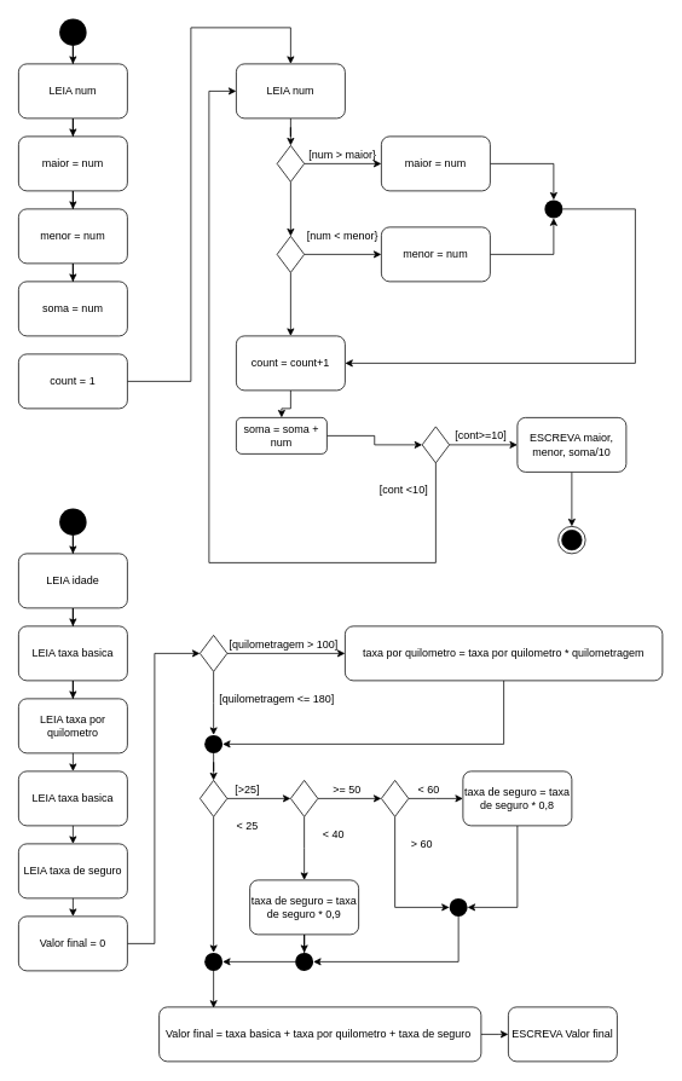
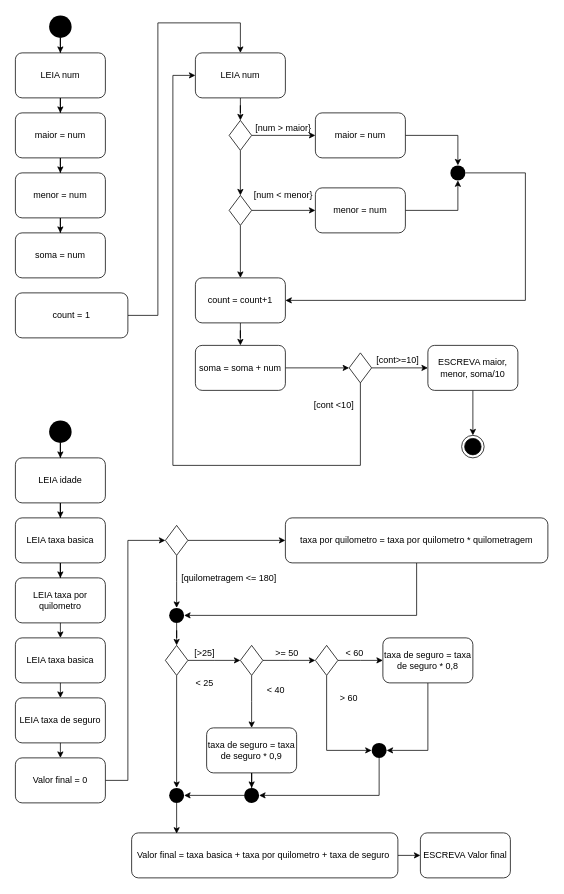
  <mxCell id="0" />
  <mxCell id="1" parent="0" />
  <mxCell id="2" style="edgeStyle=orthogonalEdgeStyle;rounded=0;orthogonalLoop=1;jettySize=auto;html=1;" parent="1" source="3" target="6" edge="1"><mxGeometry relative="1" as="geometry" /></mxCell>
  <mxCell id="3" value="" style="ellipse;fillColor=#000000;strokeColor=none;" parent="1" vertex="1"><mxGeometry x="65" y="20" width="30" height="30" as="geometry" /></mxCell>
  <mxCell id="4" value="" style="ellipse;html=1;shape=endState;fillColor=#000000;strokeColor=#000000;" parent="1" vertex="1"><mxGeometry x="615" y="580" width="30" height="30" as="geometry" /></mxCell>
  <mxCell id="5" style="edgeStyle=orthogonalEdgeStyle;rounded=0;orthogonalLoop=1;jettySize=auto;html=1;" parent="1" source="6" target="8" edge="1"><mxGeometry relative="1" as="geometry" /></mxCell>
  <mxCell id="6" value="LEIA num" style="rounded=1;whiteSpace=wrap;html=1;" parent="1" vertex="1"><mxGeometry x="20" y="70" width="120" height="60" as="geometry" /></mxCell>
  <mxCell id="7" style="edgeStyle=orthogonalEdgeStyle;rounded=0;orthogonalLoop=1;jettySize=auto;html=1;" parent="1" source="8" target="13" edge="1"><mxGeometry relative="1" as="geometry" /></mxCell>
  <mxCell id="8" value="maior = num" style="rounded=1;whiteSpace=wrap;html=1;" parent="1" vertex="1"><mxGeometry x="20" y="150" width="120" height="60" as="geometry" /></mxCell>
  <mxCell id="9" style="edgeStyle=orthogonalEdgeStyle;rounded=0;orthogonalLoop=1;jettySize=auto;html=1;endArrow=classic;endFill=1;entryX=0.5;entryY=0;entryDx=0;entryDy=0;" parent="1" source="10" target="20" edge="1"><mxGeometry relative="1" as="geometry"><mxPoint x="240" y="100" as="targetPoint" /><Array as="points"><mxPoint x="210" y="420" /><mxPoint x="210" y="30" /><mxPoint x="320" y="30" /></Array></mxGeometry></mxCell>
- <mxCell id="10" value="count = 1" style="rounded=1;whiteSpace=wrap;html=1;" parent="1" vertex="1"><mxGeometry x="20" y="390" width="120" height="60" as="geometry" /></mxCell>
+ <mxCell id="10" value="count = 1" style="rounded=1;whiteSpace=wrap;html=1;" parent="1" vertex="1"><mxGeometry x="20" y="390" width="150" height="60" as="geometry" /></mxCell>
  <mxCell id="11" value="soma = num" style="rounded=1;whiteSpace=wrap;html=1;" parent="1" vertex="1"><mxGeometry x="20" y="310" width="120" height="60" as="geometry" /></mxCell>
  <mxCell id="12" style="edgeStyle=orthogonalEdgeStyle;rounded=0;orthogonalLoop=1;jettySize=auto;html=1;entryX=0.5;entryY=0;entryDx=0;entryDy=0;" parent="1" source="13" target="11" edge="1"><mxGeometry relative="1" as="geometry" /></mxCell>
  <mxCell id="13" value="menor = num" style="rounded=1;whiteSpace=wrap;html=1;" parent="1" vertex="1"><mxGeometry x="20" y="230" width="120" height="60" as="geometry" /></mxCell>
  <mxCell id="14" style="edgeStyle=orthogonalEdgeStyle;rounded=0;orthogonalLoop=1;jettySize=auto;html=1;entryX=0.5;entryY=0;entryDx=0;entryDy=0;endArrow=classic;endFill=1;" parent="1" source="16" target="23" edge="1"><mxGeometry relative="1" as="geometry" /></mxCell>
  <mxCell id="15" style="edgeStyle=orthogonalEdgeStyle;rounded=0;orthogonalLoop=1;jettySize=auto;html=1;endArrow=classic;endFill=1;" parent="1" source="16" target="25" edge="1"><mxGeometry relative="1" as="geometry" /></mxCell>
  <mxCell id="16" value="" style="rhombus;" parent="1" vertex="1"><mxGeometry x="305" y="160" width="30" height="40" as="geometry" /></mxCell>
  <mxCell id="17" value="[cont &amp;lt;10]" style="text;html=1;strokeColor=none;fillColor=none;align=center;verticalAlign=middle;whiteSpace=wrap;rounded=0;" parent="1" vertex="1"><mxGeometry x="410" y="530" width="70" height="20" as="geometry" /></mxCell>
  <mxCell id="18" value="[cont&amp;gt;=10]" style="text;html=1;strokeColor=none;fillColor=none;align=center;verticalAlign=middle;whiteSpace=wrap;rounded=0;" parent="1" vertex="1"><mxGeometry x="495" y="470" width="70" height="20" as="geometry" /></mxCell>
  <mxCell id="19" style="edgeStyle=orthogonalEdgeStyle;rounded=0;orthogonalLoop=1;jettySize=auto;html=1;entryX=0.5;entryY=0;entryDx=0;entryDy=0;endArrow=classic;endFill=1;" parent="1" source="20" target="16" edge="1"><mxGeometry relative="1" as="geometry" /></mxCell>
  <mxCell id="20" value="LEIA num" style="rounded=1;whiteSpace=wrap;html=1;" parent="1" vertex="1"><mxGeometry x="260" y="70" width="120" height="60" as="geometry" /></mxCell>
  <mxCell id="21" style="edgeStyle=orthogonalEdgeStyle;rounded=0;orthogonalLoop=1;jettySize=auto;html=1;entryX=0;entryY=0.5;entryDx=0;entryDy=0;endArrow=classic;endFill=1;" parent="1" source="23" target="29" edge="1"><mxGeometry relative="1" as="geometry" /></mxCell>
  <mxCell id="22" style="edgeStyle=orthogonalEdgeStyle;rounded=0;orthogonalLoop=1;jettySize=auto;html=1;entryX=0.5;entryY=0;entryDx=0;entryDy=0;endArrow=classic;endFill=1;" parent="1" source="23" target="33" edge="1"><mxGeometry relative="1" as="geometry" /></mxCell>
  <mxCell id="23" value="" style="rhombus;" parent="1" vertex="1"><mxGeometry x="305" y="260" width="30" height="40" as="geometry" /></mxCell>
  <mxCell id="24" style="edgeStyle=orthogonalEdgeStyle;rounded=0;orthogonalLoop=1;jettySize=auto;html=1;entryX=0.5;entryY=0;entryDx=0;entryDy=0;endArrow=classic;endFill=1;" parent="1" source="25" target="31" edge="1"><mxGeometry relative="1" as="geometry" /></mxCell>
  <mxCell id="25" value="maior = num" style="rounded=1;whiteSpace=wrap;html=1;" parent="1" vertex="1"><mxGeometry x="420" y="150" width="120" height="60" as="geometry" /></mxCell>
  <mxCell id="26" value="[num &amp;gt; maior}" style="text;html=1;strokeColor=none;fillColor=none;align=center;verticalAlign=middle;whiteSpace=wrap;rounded=0;" parent="1" vertex="1"><mxGeometry x="335" y="160" width="85" height="20" as="geometry" /></mxCell>
  <mxCell id="27" value="[num &amp;lt; menor}" style="text;html=1;strokeColor=none;fillColor=none;align=center;verticalAlign=middle;whiteSpace=wrap;rounded=0;" parent="1" vertex="1"><mxGeometry x="335" y="250" width="85" height="20" as="geometry" /></mxCell>
  <mxCell id="28" style="edgeStyle=orthogonalEdgeStyle;rounded=0;orthogonalLoop=1;jettySize=auto;html=1;entryX=0.5;entryY=1;entryDx=0;entryDy=0;endArrow=classic;endFill=1;" parent="1" source="29" target="31" edge="1"><mxGeometry relative="1" as="geometry" /></mxCell>
  <mxCell id="29" value="menor = num" style="rounded=1;whiteSpace=wrap;html=1;" parent="1" vertex="1"><mxGeometry x="420" y="250" width="120" height="60" as="geometry" /></mxCell>
  <mxCell id="30" style="edgeStyle=orthogonalEdgeStyle;rounded=0;orthogonalLoop=1;jettySize=auto;html=1;entryX=1;entryY=0.5;entryDx=0;entryDy=0;endArrow=classic;endFill=1;" parent="1" source="31" target="33" edge="1"><mxGeometry relative="1" as="geometry"><Array as="points"><mxPoint x="700" y="230" /><mxPoint x="700" y="400" /></Array></mxGeometry></mxCell>
  <mxCell id="31" value="" style="ellipse;fillColor=#000000;strokeColor=none;" parent="1" vertex="1"><mxGeometry x="600" y="220" width="20" height="20" as="geometry" /></mxCell>
  <mxCell id="32" style="edgeStyle=orthogonalEdgeStyle;rounded=0;orthogonalLoop=1;jettySize=auto;html=1;endArrow=classic;endFill=1;" parent="1" source="33" target="35" edge="1"><mxGeometry relative="1" as="geometry" /></mxCell>
  <mxCell id="33" value="count = count+1" style="rounded=1;whiteSpace=wrap;html=1;" parent="1" vertex="1"><mxGeometry x="260" y="370" width="120" height="60" as="geometry" /></mxCell>
  <mxCell id="34" style="edgeStyle=orthogonalEdgeStyle;rounded=0;orthogonalLoop=1;jettySize=auto;html=1;entryX=0;entryY=0.5;entryDx=0;entryDy=0;endArrow=classic;endFill=1;" parent="1" source="35" target="38" edge="1"><mxGeometry relative="1" as="geometry" /></mxCell>
- <mxCell id="35" value="soma = soma + num" style="rounded=1;whiteSpace=wrap;html=1;" parent="1" vertex="1"><mxGeometry x="260" y="460" width="100" height="40" as="geometry" /></mxCell>
+ <mxCell id="35" value="soma = soma + num" style="rounded=1;whiteSpace=wrap;html=1;" parent="1" vertex="1"><mxGeometry x="260" y="460" width="120" height="60" as="geometry" /></mxCell>
  <mxCell id="36" style="edgeStyle=orthogonalEdgeStyle;rounded=0;orthogonalLoop=1;jettySize=auto;html=1;entryX=0;entryY=0.5;entryDx=0;entryDy=0;endArrow=classic;endFill=1;" parent="1" source="38" target="40" edge="1"><mxGeometry relative="1" as="geometry" /></mxCell>
  <mxCell id="37" style="edgeStyle=orthogonalEdgeStyle;rounded=0;orthogonalLoop=1;jettySize=auto;html=1;endArrow=classic;endFill=1;entryX=0;entryY=0.5;entryDx=0;entryDy=0;" parent="1" source="38" target="20" edge="1"><mxGeometry relative="1" as="geometry"><mxPoint x="230" y="100" as="targetPoint" /><Array as="points"><mxPoint x="480" y="620" /><mxPoint x="230" y="620" /><mxPoint x="230" y="100" /></Array></mxGeometry></mxCell>
  <mxCell id="38" value="" style="rhombus;" parent="1" vertex="1"><mxGeometry x="465" y="470" width="30" height="40" as="geometry" /></mxCell>
  <mxCell id="39" style="edgeStyle=orthogonalEdgeStyle;rounded=0;orthogonalLoop=1;jettySize=auto;html=1;entryX=0.5;entryY=0;entryDx=0;entryDy=0;endArrow=classic;endFill=1;" parent="1" source="40" target="4" edge="1"><mxGeometry relative="1" as="geometry" /></mxCell>
  <mxCell id="40" value="ESCREVA maior, menor, soma/10" style="rounded=1;whiteSpace=wrap;html=1;" parent="1" vertex="1"><mxGeometry x="570" y="460" width="120" height="60" as="geometry" /></mxCell>
  <mxCell id="41" style="edgeStyle=orthogonalEdgeStyle;rounded=0;orthogonalLoop=1;jettySize=auto;html=1;" edge="1" parent="1" source="42" target="71"><mxGeometry relative="1" as="geometry" /></mxCell>
  <mxCell id="42" value="" style="ellipse;fillColor=#000000;strokeColor=none;" vertex="1" parent="1"><mxGeometry x="65" y="560" width="30" height="30" as="geometry" /></mxCell>
  <mxCell id="43" style="edgeStyle=orthogonalEdgeStyle;rounded=0;orthogonalLoop=1;jettySize=auto;html=1;" edge="1" parent="1" source="44" target="45"><mxGeometry relative="1" as="geometry" /></mxCell>
  <mxCell id="44" value="LEIA taxa basica" style="rounded=1;whiteSpace=wrap;html=1;" vertex="1" parent="1"><mxGeometry x="20" y="690" width="120" height="60" as="geometry" /></mxCell>
  <mxCell id="45" value="LEIA taxa por quilometro" style="rounded=1;whiteSpace=wrap;html=1;" vertex="1" parent="1"><mxGeometry x="20" y="770" width="120" height="60" as="geometry" /></mxCell>
  <mxCell id="46" style="edgeStyle=orthogonalEdgeStyle;rounded=0;orthogonalLoop=1;jettySize=auto;html=1;entryX=0.5;entryY=0;entryDx=0;entryDy=0;" edge="1" parent="1" target="47"><mxGeometry relative="1" as="geometry"><mxPoint x="80" y="830" as="sourcePoint" /></mxGeometry></mxCell>
  <mxCell id="47" value="LEIA taxa basica" style="rounded=1;whiteSpace=wrap;html=1;" vertex="1" parent="1"><mxGeometry x="20" y="850" width="120" height="60" as="geometry" /></mxCell>
  <mxCell id="48" style="edgeStyle=orthogonalEdgeStyle;rounded=0;orthogonalLoop=1;jettySize=auto;html=1;entryX=0.5;entryY=0;entryDx=0;entryDy=0;" edge="1" parent="1" target="49"><mxGeometry relative="1" as="geometry"><mxPoint x="80" y="910" as="sourcePoint" /></mxGeometry></mxCell>
  <mxCell id="49" value="LEIA taxa de seguro" style="rounded=1;whiteSpace=wrap;html=1;" vertex="1" parent="1"><mxGeometry x="20" y="930" width="120" height="60" as="geometry" /></mxCell>
  <mxCell id="50" style="edgeStyle=orthogonalEdgeStyle;rounded=0;orthogonalLoop=1;jettySize=auto;html=1;entryX=0.5;entryY=0;entryDx=0;entryDy=0;" edge="1" parent="1" target="52"><mxGeometry relative="1" as="geometry"><mxPoint x="80" y="990" as="sourcePoint" /></mxGeometry></mxCell>
  <mxCell id="51" style="edgeStyle=orthogonalEdgeStyle;rounded=0;orthogonalLoop=1;jettySize=auto;html=1;entryX=0;entryY=0.5;entryDx=0;entryDy=0;" edge="1" parent="1" source="52" target="55"><mxGeometry relative="1" as="geometry"><Array as="points"><mxPoint x="170" y="1040" /><mxPoint x="170" y="720" /></Array></mxGeometry></mxCell>
  <mxCell id="52" value="Valor final = 0" style="rounded=1;whiteSpace=wrap;html=1;" vertex="1" parent="1"><mxGeometry x="20" y="1010" width="120" height="60" as="geometry" /></mxCell>
  <mxCell id="53" style="edgeStyle=orthogonalEdgeStyle;rounded=0;orthogonalLoop=1;jettySize=auto;html=1;entryX=0;entryY=0.5;entryDx=0;entryDy=0;" edge="1" parent="1" source="55" target="57"><mxGeometry relative="1" as="geometry" /></mxCell>
  <mxCell id="54" style="edgeStyle=orthogonalEdgeStyle;rounded=0;orthogonalLoop=1;jettySize=auto;html=1;" edge="1" parent="1" source="55"><mxGeometry relative="1" as="geometry"><mxPoint x="235" y="810" as="targetPoint" /></mxGeometry></mxCell>
  <mxCell id="55" value="" style="rhombus;" vertex="1" parent="1"><mxGeometry x="220" y="700" width="30" height="40" as="geometry" /></mxCell>
  <mxCell id="56" style="edgeStyle=orthogonalEdgeStyle;rounded=0;orthogonalLoop=1;jettySize=auto;html=1;entryX=1;entryY=0.5;entryDx=0;entryDy=0;" edge="1" parent="1" source="57" target="64"><mxGeometry relative="1" as="geometry"><Array as="points"><mxPoint x="555" y="820" /></Array></mxGeometry></mxCell>
  <mxCell id="57" value="taxa por quilometro = taxa por quilometro * quilometragem" style="rounded=1;whiteSpace=wrap;html=1;" vertex="1" parent="1"><mxGeometry x="380" y="690" width="350" height="60" as="geometry" /></mxCell>
- <mxCell id="58" value="[quilometragem &amp;gt; 100]" style="text;html=1;strokeColor=none;fillColor=none;align=center;verticalAlign=middle;whiteSpace=wrap;rounded=0;" vertex="1" parent="1"><mxGeometry x="250" y="700" width="125" height="20" as="geometry" /></mxCell>
  <mxCell id="59" value="[quilometragem &amp;lt;= 180]" style="text;html=1;strokeColor=none;fillColor=none;align=center;verticalAlign=middle;whiteSpace=wrap;rounded=0;" vertex="1" parent="1"><mxGeometry x="240" y="760" width="130" height="20" as="geometry" /></mxCell>
  <mxCell id="60" style="edgeStyle=orthogonalEdgeStyle;rounded=0;orthogonalLoop=1;jettySize=auto;html=1;" edge="1" parent="1" source="62"><mxGeometry relative="1" as="geometry"><mxPoint x="320" y="880" as="targetPoint" /></mxGeometry></mxCell>
  <mxCell id="61" style="edgeStyle=orthogonalEdgeStyle;rounded=0;orthogonalLoop=1;jettySize=auto;html=1;entryX=0.5;entryY=0;entryDx=0;entryDy=0;" edge="1" parent="1" source="62" target="88"><mxGeometry relative="1" as="geometry"><mxPoint x="235" y="980" as="targetPoint" /><Array as="points" /></mxGeometry></mxCell>
  <mxCell id="62" value="" style="rhombus;" vertex="1" parent="1"><mxGeometry x="220" y="860" width="30" height="40" as="geometry" /></mxCell>
  <mxCell id="63" style="edgeStyle=orthogonalEdgeStyle;rounded=0;orthogonalLoop=1;jettySize=auto;html=1;" edge="1" parent="1" source="64" target="62"><mxGeometry relative="1" as="geometry" /></mxCell>
  <mxCell id="64" value="" style="ellipse;fillColor=#000000;strokeColor=none;" vertex="1" parent="1"><mxGeometry x="225" y="810" width="20" height="20" as="geometry" /></mxCell>
  <mxCell id="65" value="[&amp;gt;25]" style="text;html=1;strokeColor=none;fillColor=none;align=center;verticalAlign=middle;whiteSpace=wrap;rounded=0;" vertex="1" parent="1"><mxGeometry x="210" y="860" width="125" height="20" as="geometry" /></mxCell>
  <mxCell id="66" value="&amp;lt; 25" style="text;html=1;strokeColor=none;fillColor=none;align=center;verticalAlign=middle;whiteSpace=wrap;rounded=0;" vertex="1" parent="1"><mxGeometry x="210" y="900" width="125" height="20" as="geometry" /></mxCell>
  <mxCell id="67" style="edgeStyle=orthogonalEdgeStyle;rounded=0;orthogonalLoop=1;jettySize=auto;html=1;" edge="1" parent="1" source="69"><mxGeometry relative="1" as="geometry"><mxPoint x="335" y="970" as="targetPoint" /></mxGeometry></mxCell>
  <mxCell id="68" style="edgeStyle=orthogonalEdgeStyle;rounded=0;orthogonalLoop=1;jettySize=auto;html=1;" edge="1" parent="1" source="69"><mxGeometry relative="1" as="geometry"><mxPoint x="420" y="880" as="targetPoint" /></mxGeometry></mxCell>
  <mxCell id="69" value="" style="rhombus;" vertex="1" parent="1"><mxGeometry x="320" y="860" width="30" height="40" as="geometry" /></mxCell>
  <mxCell id="70" style="edgeStyle=orthogonalEdgeStyle;rounded=0;orthogonalLoop=1;jettySize=auto;html=1;entryX=0.5;entryY=0;entryDx=0;entryDy=0;" edge="1" parent="1" source="71" target="44"><mxGeometry relative="1" as="geometry" /></mxCell>
  <mxCell id="71" value="LEIA idade" style="rounded=1;whiteSpace=wrap;html=1;" vertex="1" parent="1"><mxGeometry x="20" y="610" width="120" height="60" as="geometry" /></mxCell>
  <mxCell id="72" value="&amp;lt; 40" style="text;html=1;strokeColor=none;fillColor=none;align=center;verticalAlign=middle;whiteSpace=wrap;rounded=0;" vertex="1" parent="1"><mxGeometry x="305" y="910" width="125" height="20" as="geometry" /></mxCell>
  <mxCell id="73" value="&amp;gt;= 50" style="text;html=1;strokeColor=none;fillColor=none;align=center;verticalAlign=middle;whiteSpace=wrap;rounded=0;" vertex="1" parent="1"><mxGeometry x="320" y="860" width="125" height="20" as="geometry" /></mxCell>
  <mxCell id="74" style="edgeStyle=orthogonalEdgeStyle;rounded=0;orthogonalLoop=1;jettySize=auto;html=1;" edge="1" parent="1" source="76"><mxGeometry relative="1" as="geometry"><mxPoint x="510" y="880" as="targetPoint" /></mxGeometry></mxCell>
  <mxCell id="75" style="edgeStyle=orthogonalEdgeStyle;rounded=0;orthogonalLoop=1;jettySize=auto;html=1;entryX=0;entryY=0.5;entryDx=0;entryDy=0;" edge="1" parent="1" source="76" target="84"><mxGeometry relative="1" as="geometry"><mxPoint x="435" y="940" as="targetPoint" /><Array as="points"><mxPoint x="435" y="1000" /></Array></mxGeometry></mxCell>
  <mxCell id="76" value="" style="rhombus;" vertex="1" parent="1"><mxGeometry x="420" y="860" width="30" height="40" as="geometry" /></mxCell>
  <mxCell id="77" value="&amp;lt; 60" style="text;html=1;strokeColor=none;fillColor=none;align=center;verticalAlign=middle;whiteSpace=wrap;rounded=0;" vertex="1" parent="1"><mxGeometry x="410" y="860" width="125" height="20" as="geometry" /></mxCell>
  <mxCell id="78" value="&amp;gt; 60" style="text;html=1;strokeColor=none;fillColor=none;align=center;verticalAlign=middle;whiteSpace=wrap;rounded=0;" vertex="1" parent="1"><mxGeometry x="440" y="920" width="50" height="20" as="geometry" /></mxCell>
  <mxCell id="79" style="edgeStyle=orthogonalEdgeStyle;rounded=0;orthogonalLoop=1;jettySize=auto;html=1;entryX=1;entryY=0.5;entryDx=0;entryDy=0;" edge="1" parent="1" source="80" target="84"><mxGeometry relative="1" as="geometry"><mxPoint x="570" y="970" as="targetPoint" /></mxGeometry></mxCell>
  <mxCell id="80" value="taxa de seguro = taxa de seguro * 0,8" style="rounded=1;whiteSpace=wrap;html=1;" vertex="1" parent="1"><mxGeometry x="510" y="850" width="120" height="60" as="geometry" /></mxCell>
  <mxCell id="81" style="edgeStyle=orthogonalEdgeStyle;rounded=0;orthogonalLoop=1;jettySize=auto;html=1;entryX=0.5;entryY=0;entryDx=0;entryDy=0;" edge="1" parent="1" source="82" target="86"><mxGeometry relative="1" as="geometry" /></mxCell>
  <mxCell id="82" value="taxa de seguro = taxa de seguro * 0,9" style="rounded=1;whiteSpace=wrap;html=1;" vertex="1" parent="1"><mxGeometry x="275" y="970" width="120" height="60" as="geometry" /></mxCell>
  <mxCell id="83" style="edgeStyle=orthogonalEdgeStyle;rounded=0;orthogonalLoop=1;jettySize=auto;html=1;entryX=1;entryY=0.5;entryDx=0;entryDy=0;" edge="1" parent="1" source="84" target="86"><mxGeometry relative="1" as="geometry"><mxPoint x="360" y="1060" as="targetPoint" /><Array as="points"><mxPoint x="505" y="1060" /></Array></mxGeometry></mxCell>
  <mxCell id="84" value="" style="ellipse;fillColor=#000000;strokeColor=none;" vertex="1" parent="1"><mxGeometry x="495" y="990" width="20" height="20" as="geometry" /></mxCell>
  <mxCell id="85" style="edgeStyle=orthogonalEdgeStyle;rounded=0;orthogonalLoop=1;jettySize=auto;html=1;entryX=1;entryY=0.5;entryDx=0;entryDy=0;" edge="1" parent="1" source="86" target="88"><mxGeometry relative="1" as="geometry" /></mxCell>
  <mxCell id="86" value="" style="ellipse;fillColor=#000000;strokeColor=none;" vertex="1" parent="1"><mxGeometry x="325" y="1050" width="20" height="20" as="geometry" /></mxCell>
  <mxCell id="87" style="edgeStyle=orthogonalEdgeStyle;rounded=0;orthogonalLoop=1;jettySize=auto;html=1;entryX=0.169;entryY=0.017;entryDx=0;entryDy=0;entryPerimeter=0;" edge="1" parent="1" source="88" target="90"><mxGeometry relative="1" as="geometry" /></mxCell>
  <mxCell id="88" value="" style="ellipse;fillColor=#000000;strokeColor=none;" vertex="1" parent="1"><mxGeometry x="225" y="1050" width="20" height="20" as="geometry" /></mxCell>
  <mxCell id="89" style="edgeStyle=orthogonalEdgeStyle;rounded=0;orthogonalLoop=1;jettySize=auto;html=1;" edge="1" parent="1" source="90"><mxGeometry relative="1" as="geometry"><mxPoint x="560" y="1140" as="targetPoint" /></mxGeometry></mxCell>
  <mxCell id="90" value="Valor final = taxa basica + taxa por quilometro + taxa de seguro&amp;nbsp;" style="rounded=1;whiteSpace=wrap;html=1;" vertex="1" parent="1"><mxGeometry x="175" y="1110" width="355" height="60" as="geometry" /></mxCell>
  <mxCell id="91" value="ESCREVA Valor final" style="rounded=1;whiteSpace=wrap;html=1;" vertex="1" parent="1"><mxGeometry x="560" y="1110" width="120" height="60" as="geometry" /></mxCell>
